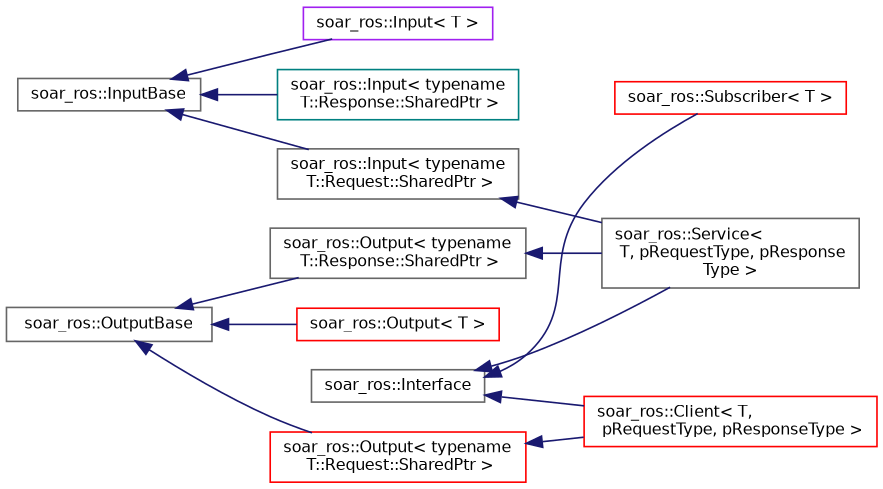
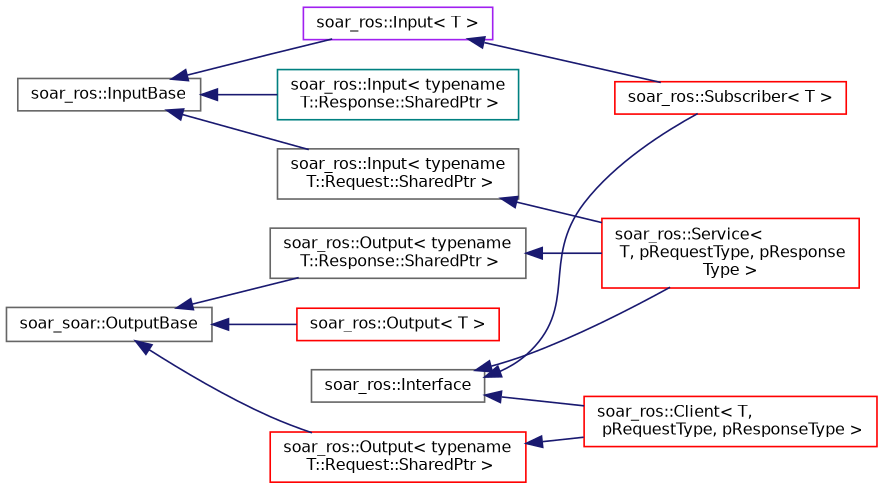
  digraph {
    rankdir=LR
    node [color=gray40 fillcolor=white fontname=Helvetica fontsize=10 shape=record style=filled]
    edge [color=midnightblue dir=back fontname=Helvetica fontsize=10 labelfontname=Helvetica labelfontsize=10 style=solid]
    n1 [height=0.2 label="soar_ros::InputBase" width=0.4]
    n2 [color=teal height=0.2 label="soar_ros::Input\< typename\l T::Response::SharedPtr \>" width=0.4]
    n3 [height=0.2 label="soar_ros::Input\< typename\l T::Request::SharedPtr \>" width=0.4]
    n4 [color=purple height=0.2 label="soar_ros::Input\< T \>" width=0.4]
-   n5 [height=0.2 label="soar_ros::Service\<\l T, pRequestType, pResponse\lType \>" width=0.4]
+   n5 [color=red height=0.2 label="soar_ros::Service\<\l T, pRequestType, pResponse\lType \>" width=0.4]
    n6 [color=red height=0.2 label="soar_ros::Subscriber\< T \>" width=0.4]
    n7 [color=red height=0.2 label="soar_ros::Client\< T,\l pRequestType, pResponseType \>" width=0.4]
    n8 [height=0.2 label="soar_ros::Interface" width=0.4]
-   n9 [height=0.2 label="soar_ros::OutputBase" width=0.4]
+   n9 [height=0.2 label="soar_soar::OutputBase" width=0.4]
    n10 [height=0.2 label="soar_ros::Output\< typename\l T::Response::SharedPtr \>" width=0.4]
    n11 [color=red height=0.2 label="soar_ros::Output\< typename\l T::Request::SharedPtr \>" width=0.4]
    n12 [color=red height=0.2 label="soar_ros::Output\< T \>" width=0.4]
    n1 -> n2
    n1 -> n3
    n1 -> n4
    n3 -> n5
+   n4 -> n6
    n8 -> n5
    n8 -> n6
    n8 -> n7
    n9 -> n10
    n9 -> n11
    n9 -> n12
    n10 -> n5
    n11 -> n7
  }
